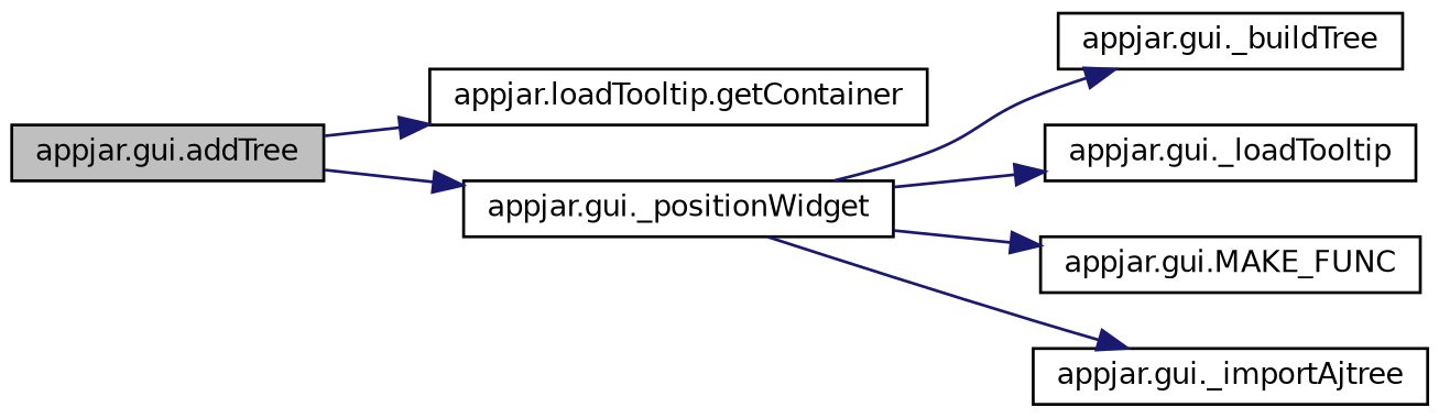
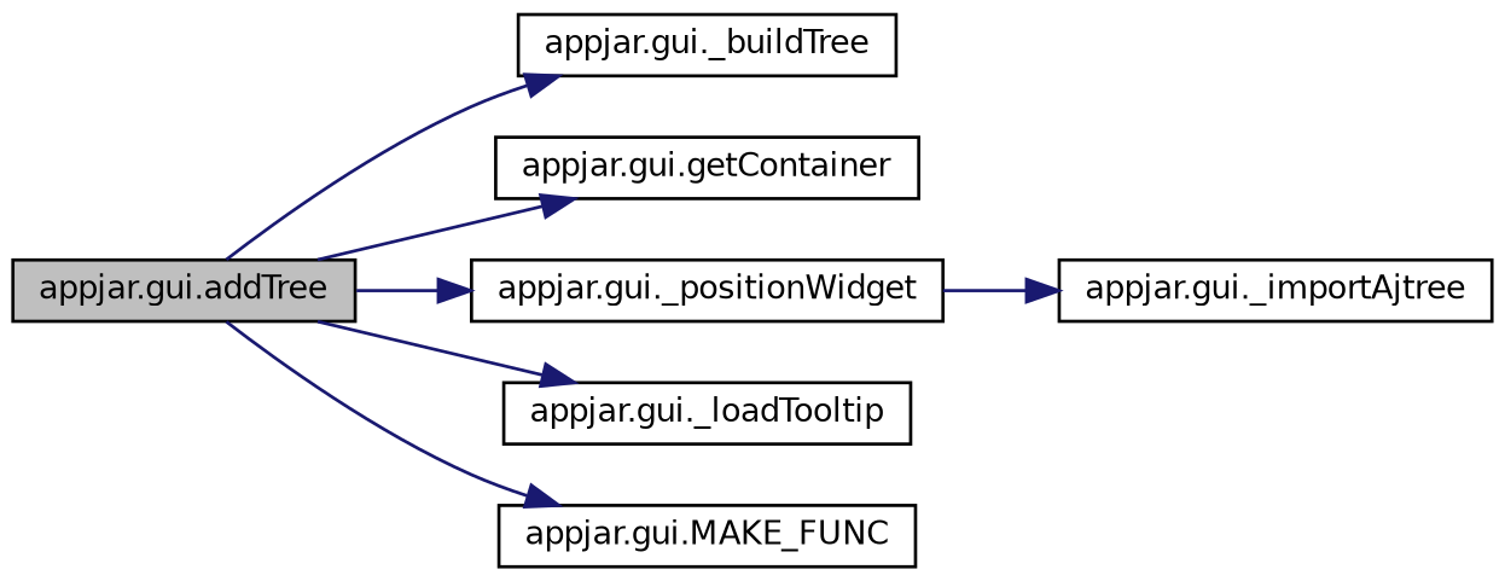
  digraph {
    rankdir=LR
    node [color=black fillcolor=white fontname=Helvetica fontsize=10 shape=record style=filled]
    edge [color=midnightblue fontname=Helvetica fontsize=10 labelfontname=Helvetica labelfontsize=10 style=solid]
    n1 [fillcolor=grey75 fontcolor=black height=0.2 label="appjar.gui.addTree" width=0.4]
    n2 [height=0.2 label="appjar.gui._buildTree" width=0.4]
-   n3 [height=0.2 label="appjar.loadTooltip.getContainer" width=0.4]
+   n3 [height=0.2 label="appjar.gui.getContainer" width=0.4]
    n4 [height=0.2 label="appjar.gui._positionWidget" width=0.4]
    n5 [height=0.2 label="appjar.gui._loadTooltip" width=0.4]
    n6 [height=0.2 label="appjar.gui.MAKE_FUNC" width=0.4]
    n7 [height=0.2 label="appjar.gui._importAjtree" width=0.4]
-   n4 -> n2
+   n1 -> n2
    n1 -> n3
    n1 -> n4
-   n4 -> n5
-   n4 -> n6
+   n1 -> n5
+   n1 -> n6
    n4 -> n7
  }
